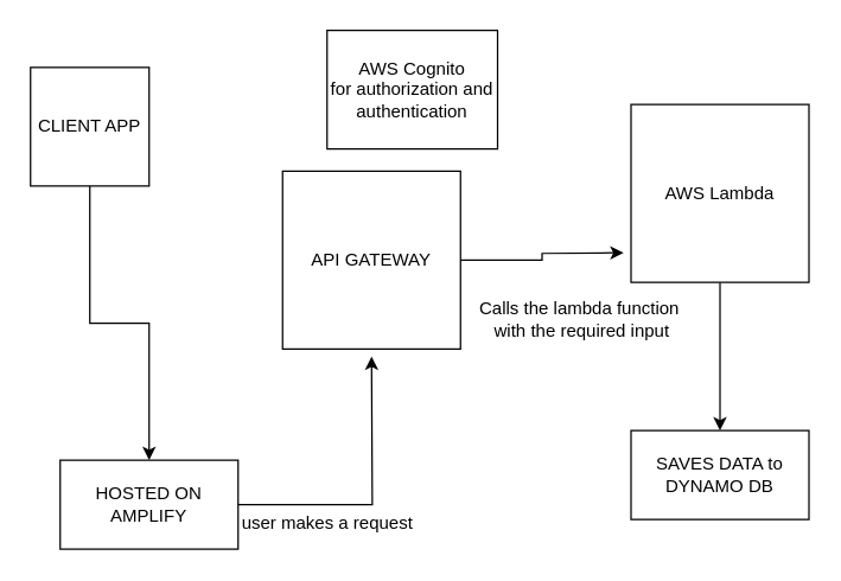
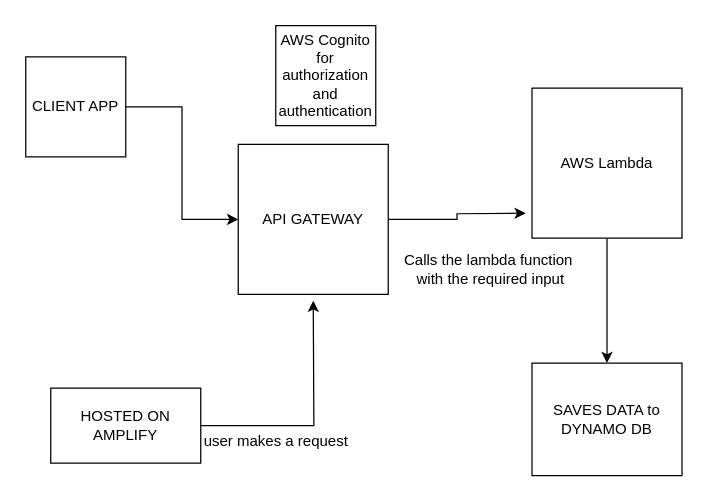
  <mxCell id="0" />
  <mxCell id="1" parent="0" />
  <mxCell id="2" style="edgeStyle=orthogonalEdgeStyle;rounded=0;orthogonalLoop=1;jettySize=auto;html=1;" edge="1" parent="1" source="3" target="12"><mxGeometry relative="1" as="geometry"><mxPoint x="485" y="320" as="targetPoint" /></mxGeometry></mxCell>
  <mxCell id="3" value="AWS Lambda" style="whiteSpace=wrap;html=1;aspect=fixed;" vertex="1" parent="1"><mxGeometry x="425" y="70" width="120" height="120" as="geometry" /></mxCell>
- <mxCell id="4" style="edgeStyle=orthogonalEdgeStyle;rounded=0;orthogonalLoop=1;jettySize=auto;html=1;" edge="1" parent="1" source="5" target="9"><mxGeometry relative="1" as="geometry"><mxPoint x="60" y="300" as="targetPoint" /></mxGeometry></mxCell>
+ <mxCell id="4" style="edgeStyle=orthogonalEdgeStyle;rounded=0;orthogonalLoop=1;jettySize=auto;html=1;" edge="1" parent="1" source="5" target="7"><mxGeometry relative="1" as="geometry"><mxPoint x="60" y="300" as="targetPoint" /></mxGeometry></mxCell>
  <mxCell id="5" value="CLIENT APP" style="whiteSpace=wrap;html=1;aspect=fixed;" vertex="1" parent="1"><mxGeometry x="20" y="45" width="80" height="80" as="geometry" /></mxCell>
  <mxCell id="6" style="edgeStyle=orthogonalEdgeStyle;rounded=0;orthogonalLoop=1;jettySize=auto;html=1;" edge="1" parent="1" source="7"><mxGeometry relative="1" as="geometry"><mxPoint x="420" y="170" as="targetPoint" /></mxGeometry></mxCell>
  <mxCell id="7" value="API GATEWAY" style="whiteSpace=wrap;html=1;aspect=fixed;" vertex="1" parent="1"><mxGeometry x="190" y="115" width="120" height="120" as="geometry" /></mxCell>
  <mxCell id="8" style="edgeStyle=orthogonalEdgeStyle;rounded=0;orthogonalLoop=1;jettySize=auto;html=1;" edge="1" parent="1" source="9"><mxGeometry relative="1" as="geometry"><mxPoint x="250" y="240" as="targetPoint" /></mxGeometry></mxCell>
  <mxCell id="9" value="HOSTED ON AMPLIFY" style="rounded=0;whiteSpace=wrap;html=1;" vertex="1" parent="1"><mxGeometry x="40" y="310" width="120" height="60" as="geometry" /></mxCell>
  <mxCell id="10" value="user makes a request" style="text;html=1;align=center;verticalAlign=middle;resizable=0;points=[];autosize=1;strokeColor=none;fillColor=none;" vertex="1" parent="1"><mxGeometry x="150" y="338" width="140" height="30" as="geometry" /></mxCell>
  <mxCell id="11" value="Calls the lambda function&lt;br&gt;&amp;nbsp;with the required input" style="text;html=1;align=center;verticalAlign=middle;resizable=0;points=[];autosize=1;strokeColor=none;fillColor=none;" vertex="1" parent="1"><mxGeometry x="310" y="195" width="160" height="40" as="geometry" /></mxCell>
- <mxCell id="12" value="SAVES DATA to&lt;br&gt;DYNAMO DB" style="rounded=0;whiteSpace=wrap;html=1;" vertex="1" parent="1"><mxGeometry x="425" y="290" width="120" height="60" as="geometry" /></mxCell>
- <mxCell id="13" value="AWS Cognito&lt;br&gt;for authorization and authentication" style="whiteSpace=wrap;html=1;aspect=fixed;" vertex="1" parent="1"><mxGeometry x="220" y="20" width="115" height="80" as="geometry" /></mxCell>
+ <mxCell id="12" value="SAVES DATA to&lt;br&gt;DYNAMO DB" style="rounded=0;whiteSpace=wrap;html=1;" vertex="1" parent="1"><mxGeometry x="425" y="290" width="120" height="90" as="geometry" /></mxCell>
+ <mxCell id="13" value="AWS Cognito&lt;br&gt;for authorization and authentication" style="whiteSpace=wrap;html=1;aspect=fixed;" vertex="1" parent="1"><mxGeometry x="220" y="20" width="80" height="80" as="geometry" /></mxCell>
